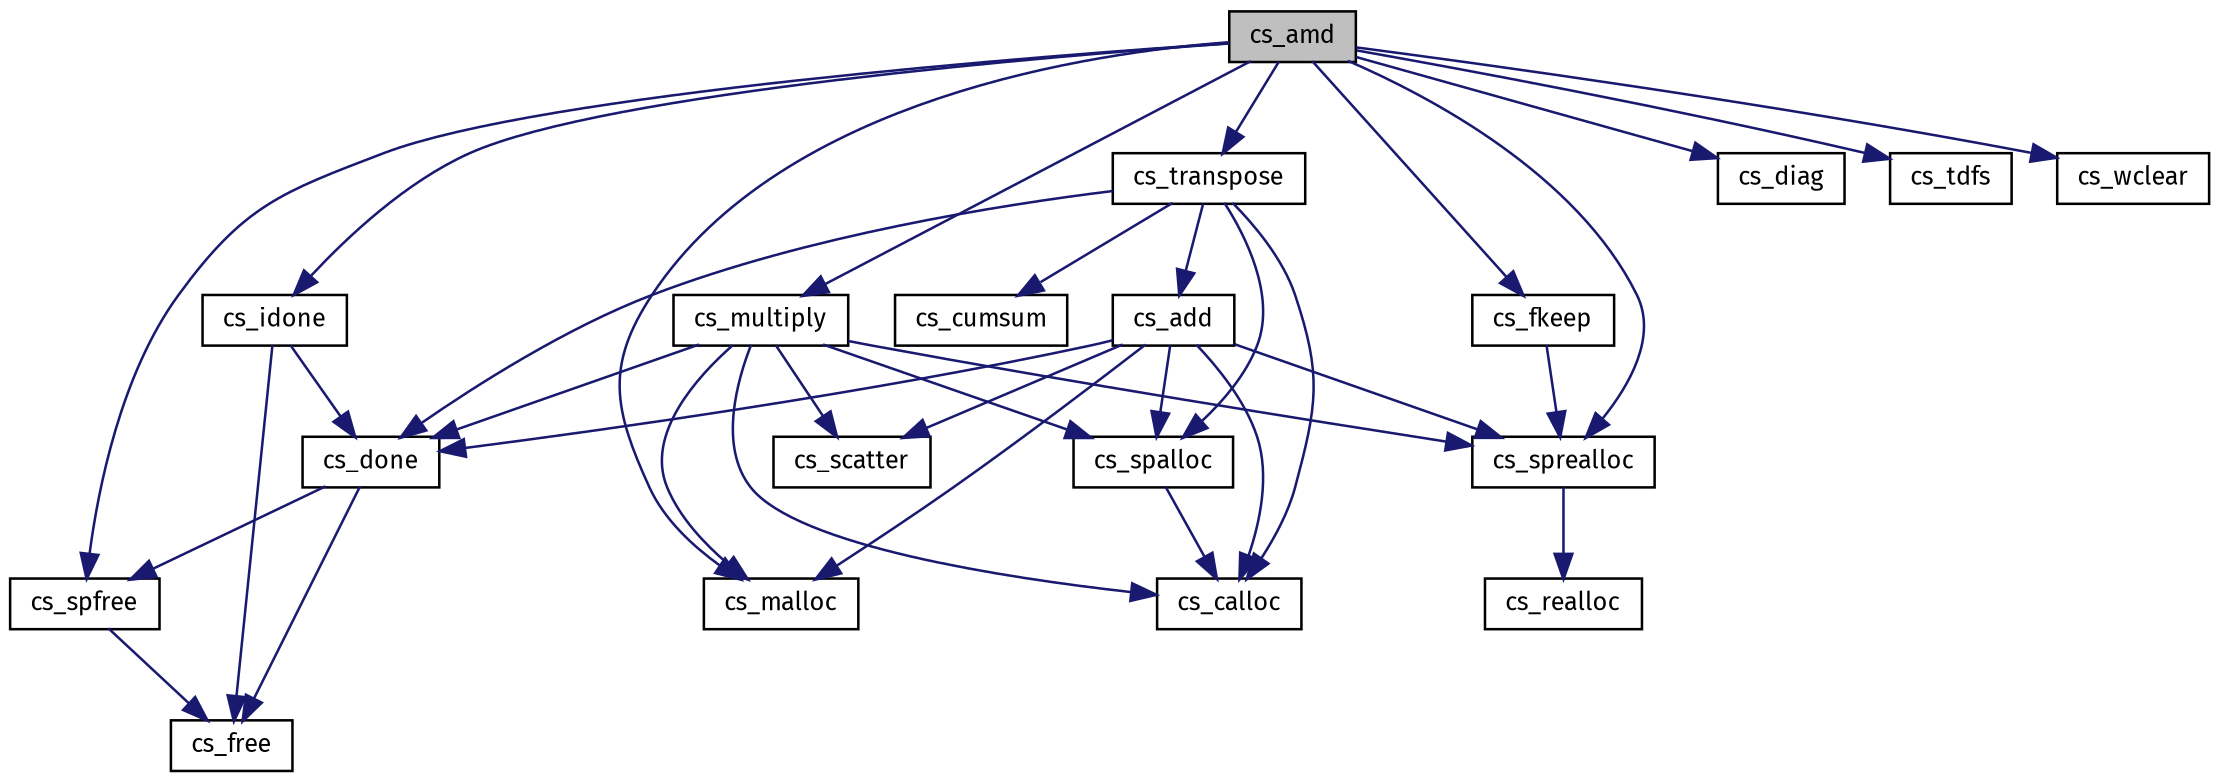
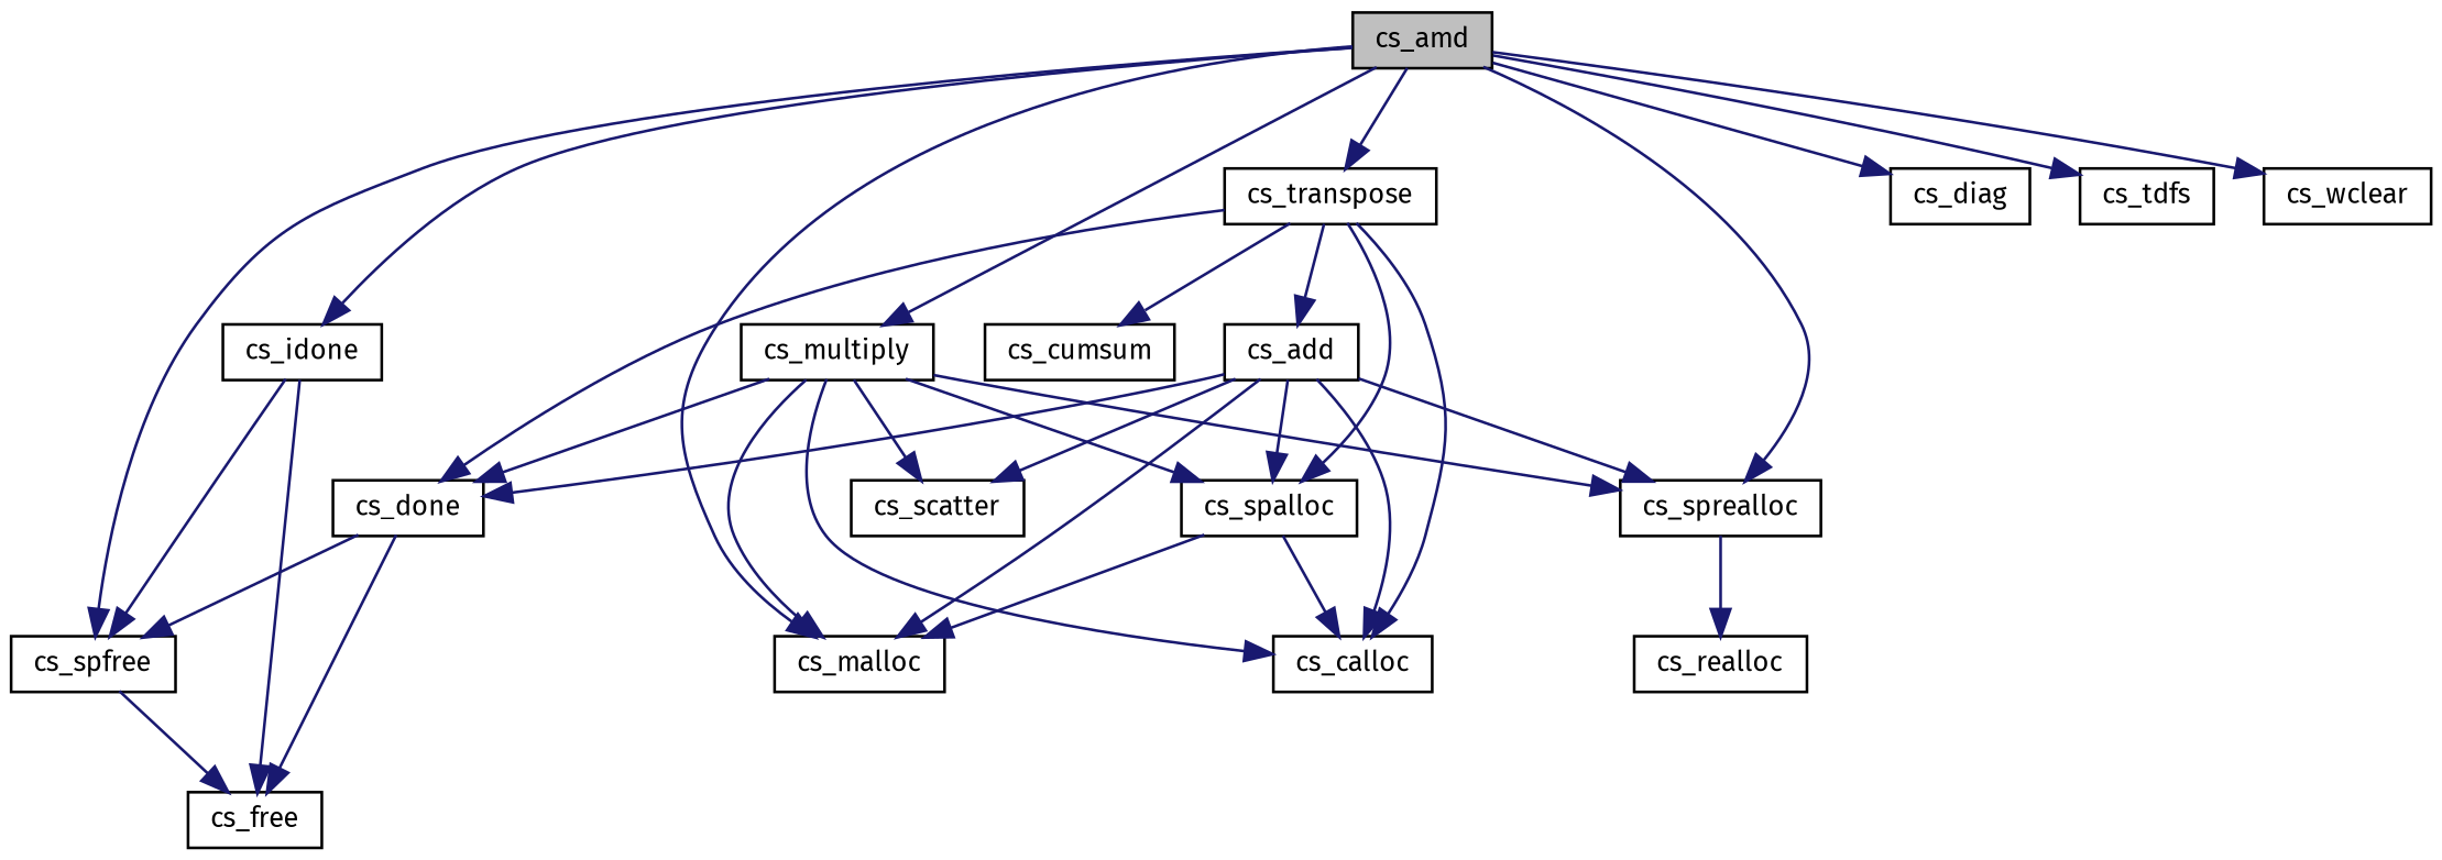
  digraph {
    fontname="Fira Sans"
    rankdir=TB
    node [color=black fillcolor=white fontname="Fira Sans" fontsize=10 shape=record style=filled]
    edge [color=midnightblue fontname="Fira Sans" fontsize=10 labelfontname=FreeSans labelfontsize=10 style=solid]
    n1 [fillcolor=grey75 fontcolor=black height=0.2 label=cs_amd width=0.4]
    n2 [height=0.2 label=cs_spfree width=0.4]
    n3 [height=0.2 label=cs_malloc width=0.4]
    n4 [height=0.2 label=cs_sprealloc width=0.4]
    n5 [height=0.2 label=cs_diag width=0.4]
-   n6 [height=0.2 label=cs_fkeep width=0.4]
    n7 [height=0.2 label=cs_idone width=0.4]
    n8 [height=0.2 label=cs_multiply width=0.4]
    n9 [height=0.2 label=cs_tdfs width=0.4]
    n10 [height=0.2 label=cs_transpose width=0.4]
    n11 [height=0.2 label=cs_wclear width=0.4]
    n12 [height=0.2 label=cs_add width=0.4]
    n13 [height=0.2 label=cs_calloc width=0.4]
    n14 [height=0.2 label=cs_done width=0.4]
    n15 [height=0.2 label=cs_scatter width=0.4]
    n16 [height=0.2 label=cs_spalloc width=0.4]
    n17 [height=0.2 label=cs_free width=0.4]
    n18 [height=0.2 label=cs_realloc width=0.4]
    n19 [height=0.2 label=cs_cumsum width=0.4]
    n1 -> n2
    n1 -> n3
    n1 -> n4
    n1 -> n5
-   n1 -> n6
    n1 -> n7
    n1 -> n8
    n1 -> n9
    n1 -> n10
    n1 -> n11
    n2 -> n17
    n4 -> n18
-   n6 -> n4
-   n7 -> n14
+   n7 -> n2
    n7 -> n17
    n8 -> n3
    n8 -> n4
    n8 -> n13
    n8 -> n14
    n8 -> n15
    n8 -> n16
    n10 -> n12
    n10 -> n13
    n10 -> n14
    n10 -> n16
    n10 -> n19
    n12 -> n3
    n12 -> n4
    n12 -> n13
    n12 -> n14
    n12 -> n15
    n12 -> n16
    n14 -> n2
    n14 -> n17
+   n16 -> n3
    n16 -> n13
  }
